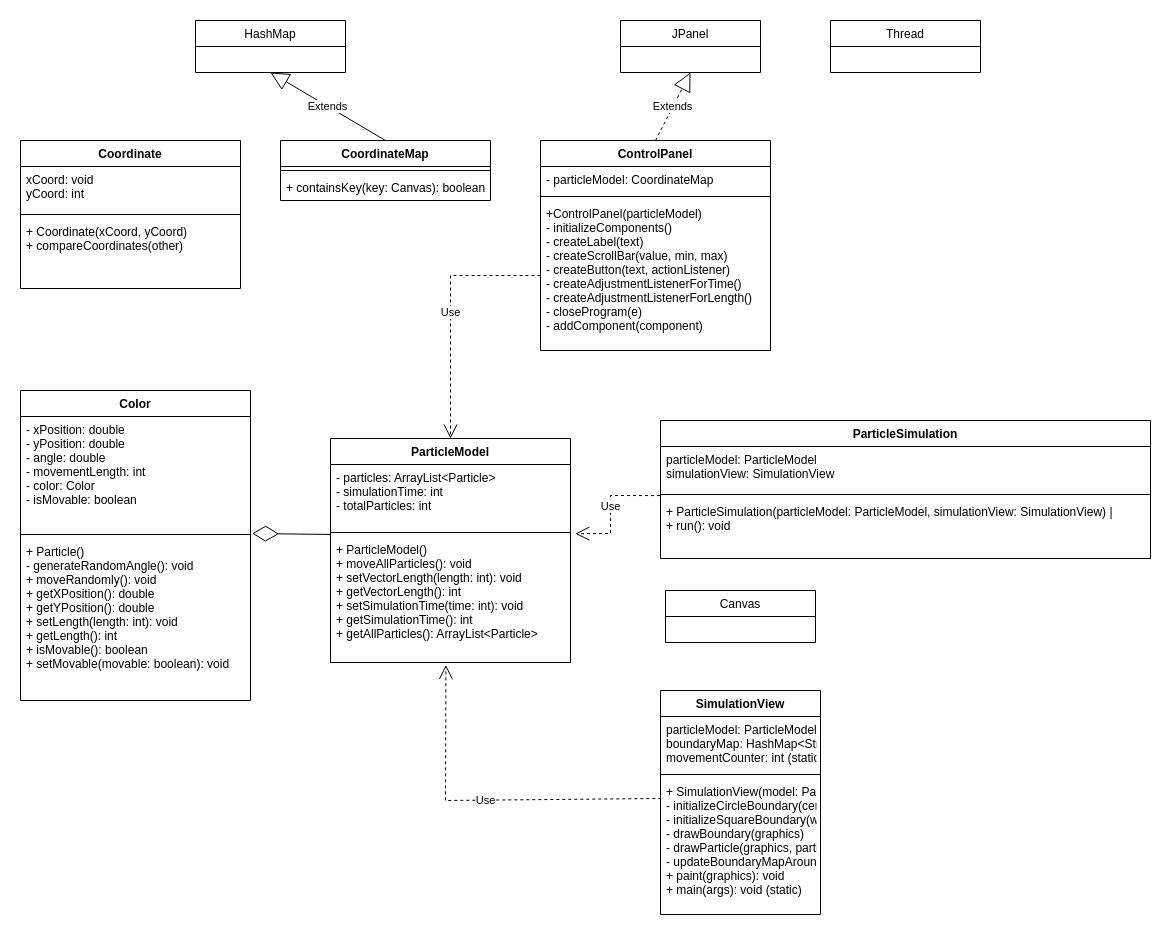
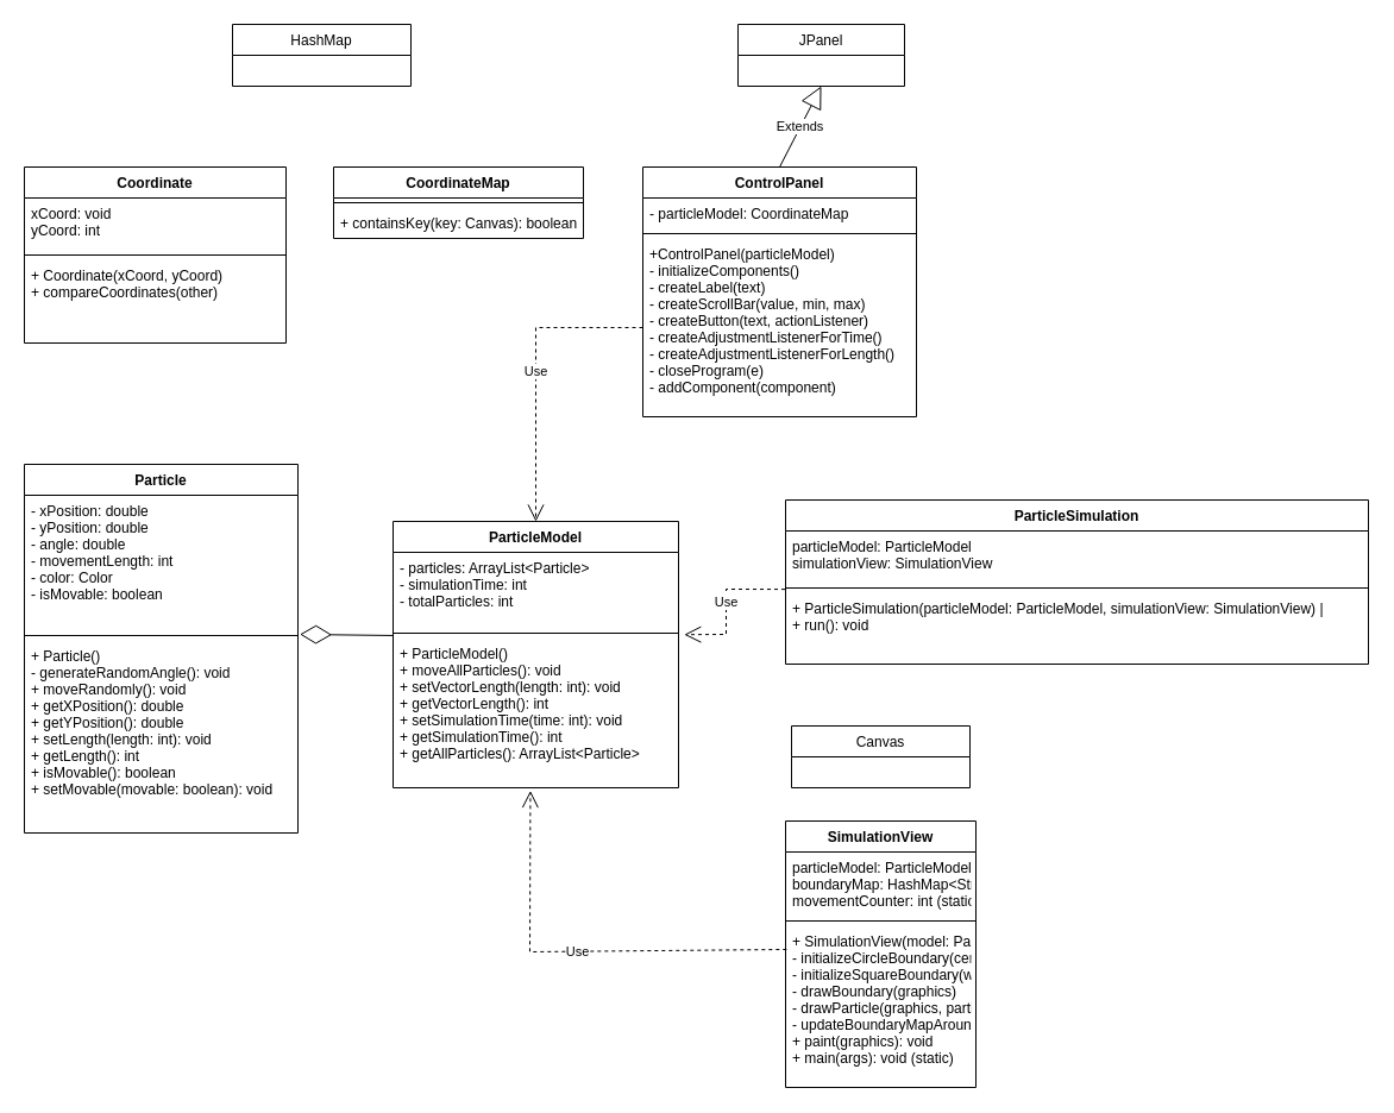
  <mxCell id="0" style=";html=1;" />
  <mxCell id="1" style=";html=1;" parent="0" />
  <mxCell id="2" value="ControlPanel" style="swimlane;fontStyle=1;align=center;verticalAlign=top;childLayout=stackLayout;horizontal=1;startSize=26;horizontalStack=0;resizeParent=1;resizeParentMax=0;resizeLast=0;collapsible=1;marginBottom=0;" vertex="1" parent="1"><mxGeometry x="540" y="140" width="230" height="210" as="geometry" /></mxCell>
  <mxCell id="3" value="- particleModel: CoordinateMap" style="text;strokeColor=none;fillColor=none;align=left;verticalAlign=top;spacingLeft=4;spacingRight=4;overflow=hidden;rotatable=0;points=[[0,0.5],[1,0.5]];portConstraint=eastwest;" vertex="1" parent="2"><mxGeometry y="26" width="230" height="26" as="geometry" /></mxCell>
  <mxCell id="4" value="" style="line;strokeWidth=1;fillColor=none;align=left;verticalAlign=middle;spacingTop=-1;spacingLeft=3;spacingRight=3;rotatable=0;labelPosition=right;points=[];portConstraint=eastwest;strokeColor=inherit;" vertex="1" parent="2"><mxGeometry y="52" width="230" height="8" as="geometry" /></mxCell>
  <mxCell id="5" value="+ControlPanel(particleModel)&#10;- initializeComponents()&#10;- createLabel(text)&#10;- createScrollBar(value, min, max)&#10;- createButton(text, actionListener)&#10;- createAdjustmentListenerForTime()&#10;- createAdjustmentListenerForLength()&#10;- closeProgram(e)&#10;- addComponent(component)" style="text;strokeColor=none;fillColor=none;align=left;verticalAlign=top;spacingLeft=4;spacingRight=4;overflow=hidden;rotatable=0;points=[[0,0.5],[1,0.5]];portConstraint=eastwest;" vertex="1" parent="2"><mxGeometry y="60" width="230" height="150" as="geometry" /></mxCell>
- <mxCell id="6" value="Extends" style="endArrow=block;endSize=16;endFill=0;html=1;rounded=0;exitX=0.5;exitY=0;exitDx=0;exitDy=0;entryX=0.5;entryY=1;entryDx=0;entryDy=0;dashed=1;" edge="1" parent="1" source="2" target="7"><mxGeometry width="160" relative="1" as="geometry"><mxPoint x="640" y="60" as="sourcePoint" /><mxPoint x="655" y="100" as="targetPoint" /></mxGeometry></mxCell>
+ <mxCell id="6" value="Extends" style="endArrow=block;endSize=16;endFill=0;html=1;rounded=0;exitX=0.5;exitY=0;exitDx=0;exitDy=0;entryX=0.5;entryY=1;entryDx=0;entryDy=0;" edge="1" parent="1" source="2" target="7"><mxGeometry width="160" relative="1" as="geometry"><mxPoint x="640" y="60" as="sourcePoint" /><mxPoint x="655" y="100" as="targetPoint" /></mxGeometry></mxCell>
  <mxCell id="7" value="JPanel" style="swimlane;fontStyle=0;childLayout=stackLayout;horizontal=1;startSize=26;fillColor=none;horizontalStack=0;resizeParent=1;resizeParentMax=0;resizeLast=0;collapsible=1;marginBottom=0;" vertex="1" parent="1"><mxGeometry x="620" y="20" width="140" height="52" as="geometry" /></mxCell>
  <mxCell id="8" value="Coordinate" style="swimlane;fontStyle=1;align=center;verticalAlign=top;childLayout=stackLayout;horizontal=1;startSize=26;horizontalStack=0;resizeParent=1;resizeParentMax=0;resizeLast=0;collapsible=1;marginBottom=0;" vertex="1" parent="1"><mxGeometry x="20" y="140" width="220" height="148" as="geometry" /></mxCell>
  <mxCell id="9" value="xCoord: void      &#10;yCoord: int   " style="text;strokeColor=none;fillColor=none;align=left;verticalAlign=top;spacingLeft=4;spacingRight=4;overflow=hidden;rotatable=0;points=[[0,0.5],[1,0.5]];portConstraint=eastwest;" vertex="1" parent="8"><mxGeometry y="26" width="220" height="44" as="geometry" /></mxCell>
  <mxCell id="10" value="" style="line;strokeWidth=1;fillColor=none;align=left;verticalAlign=middle;spacingTop=-1;spacingLeft=3;spacingRight=3;rotatable=0;labelPosition=right;points=[];portConstraint=eastwest;strokeColor=inherit;" vertex="1" parent="8"><mxGeometry y="70" width="220" height="8" as="geometry" /></mxCell>
  <mxCell id="11" value="+ Coordinate(xCoord, yCoord)&#10;+ compareCoordinates(other) " style="text;strokeColor=none;fillColor=none;align=left;verticalAlign=top;spacingLeft=4;spacingRight=4;overflow=hidden;rotatable=0;points=[[0,0.5],[1,0.5]];portConstraint=eastwest;" vertex="1" parent="8"><mxGeometry y="78" width="220" height="70" as="geometry" /></mxCell>
  <mxCell id="12" value="HashMap" style="swimlane;fontStyle=0;childLayout=stackLayout;horizontal=1;startSize=26;fillColor=none;horizontalStack=0;resizeParent=1;resizeParentMax=0;resizeLast=0;collapsible=1;marginBottom=0;" vertex="1" parent="1"><mxGeometry x="195" y="20" width="150" height="52" as="geometry" /></mxCell>
- <mxCell id="13" value="Extends" style="endArrow=block;endSize=16;endFill=0;html=1;rounded=0;entryX=0.5;entryY=1;entryDx=0;entryDy=0;exitX=0.5;exitY=0;exitDx=0;exitDy=0;" edge="1" parent="1" source="14" target="12"><mxGeometry width="160" relative="1" as="geometry"><mxPoint x="385" y="140" as="sourcePoint" /><mxPoint x="370" y="60" as="targetPoint" /></mxGeometry></mxCell>
  <mxCell id="14" value="CoordinateMap" style="swimlane;fontStyle=1;align=center;verticalAlign=top;childLayout=stackLayout;horizontal=1;startSize=26;horizontalStack=0;resizeParent=1;resizeParentMax=0;resizeLast=0;collapsible=1;marginBottom=0;" vertex="1" parent="1"><mxGeometry x="280" y="140" width="210" height="60" as="geometry" /></mxCell>
  <mxCell id="15" value="" style="line;strokeWidth=1;fillColor=none;align=left;verticalAlign=middle;spacingTop=-1;spacingLeft=3;spacingRight=3;rotatable=0;labelPosition=right;points=[];portConstraint=eastwest;strokeColor=inherit;" vertex="1" parent="14"><mxGeometry y="26" width="210" height="8" as="geometry" /></mxCell>
  <mxCell id="16" value="+ containsKey(key: Canvas): boolean" style="text;strokeColor=none;fillColor=none;align=left;verticalAlign=top;spacingLeft=4;spacingRight=4;overflow=hidden;rotatable=0;points=[[0,0.5],[1,0.5]];portConstraint=eastwest;" vertex="1" parent="14"><mxGeometry y="34" width="210" height="26" as="geometry" /></mxCell>
- <mxCell id="17" value="Color" style="swimlane;fontStyle=1;align=center;verticalAlign=top;childLayout=stackLayout;horizontal=1;startSize=26;horizontalStack=0;resizeParent=1;resizeParentMax=0;resizeLast=0;collapsible=1;marginBottom=0;" vertex="1" parent="1"><mxGeometry x="20" y="390" width="230" height="310" as="geometry" /></mxCell>
+ <mxCell id="17" value="Particle" style="swimlane;fontStyle=1;align=center;verticalAlign=top;childLayout=stackLayout;horizontal=1;startSize=26;horizontalStack=0;resizeParent=1;resizeParentMax=0;resizeLast=0;collapsible=1;marginBottom=0;" vertex="1" parent="1"><mxGeometry x="20" y="390" width="230" height="310" as="geometry" /></mxCell>
  <mxCell id="18" value="- xPosition: double &#10;- yPosition: double &#10;- angle: double     &#10;- movementLength: int &#10;- color: Color      &#10;- isMovable: boolean" style="text;strokeColor=none;fillColor=none;align=left;verticalAlign=top;spacingLeft=4;spacingRight=4;overflow=hidden;rotatable=0;points=[[0,0.5],[1,0.5]];portConstraint=eastwest;" vertex="1" parent="17"><mxGeometry y="26" width="230" height="114" as="geometry" /></mxCell>
  <mxCell id="19" value="" style="line;strokeWidth=1;fillColor=none;align=left;verticalAlign=middle;spacingTop=-1;spacingLeft=3;spacingRight=3;rotatable=0;labelPosition=right;points=[];portConstraint=eastwest;strokeColor=inherit;" vertex="1" parent="17"><mxGeometry y="140" width="230" height="8" as="geometry" /></mxCell>
  <mxCell id="20" value="+ Particle()&#10;- generateRandomAngle(): void&#10;+ moveRandomly(): void&#10;+ getXPosition(): double&#10;+ getYPosition(): double&#10;+ setLength(length: int): void&#10;+ getLength(): int&#10;+ isMovable(): boolean&#10;+ setMovable(movable: boolean): void" style="text;strokeColor=none;fillColor=none;align=left;verticalAlign=top;spacingLeft=4;spacingRight=4;overflow=hidden;rotatable=0;points=[[0,0.5],[1,0.5]];portConstraint=eastwest;" vertex="1" parent="17"><mxGeometry y="148" width="230" height="162" as="geometry" /></mxCell>
  <mxCell id="21" value="ParticleModel" style="swimlane;fontStyle=1;align=center;verticalAlign=top;childLayout=stackLayout;horizontal=1;startSize=26;horizontalStack=0;resizeParent=1;resizeParentMax=0;resizeLast=0;collapsible=1;marginBottom=0;" vertex="1" parent="1"><mxGeometry x="330" y="438" width="240" height="224" as="geometry" /></mxCell>
  <mxCell id="22" value="- particles: ArrayList&lt;Particle&gt;&#10;- simulationTime: int            &#10;- totalParticles: int" style="text;strokeColor=none;fillColor=none;align=left;verticalAlign=top;spacingLeft=4;spacingRight=4;overflow=hidden;rotatable=0;points=[[0,0.5],[1,0.5]];portConstraint=eastwest;" vertex="1" parent="21"><mxGeometry y="26" width="240" height="64" as="geometry" /></mxCell>
  <mxCell id="23" value="" style="line;strokeWidth=1;fillColor=none;align=left;verticalAlign=middle;spacingTop=-1;spacingLeft=3;spacingRight=3;rotatable=0;labelPosition=right;points=[];portConstraint=eastwest;strokeColor=inherit;" vertex="1" parent="21"><mxGeometry y="90" width="240" height="8" as="geometry" /></mxCell>
  <mxCell id="24" value="+ ParticleModel()&#10;+ moveAllParticles(): void&#10;+ setVectorLength(length: int): void&#10;+ getVectorLength(): int&#10;+ setSimulationTime(time: int): void&#10;+ getSimulationTime(): int&#10;+ getAllParticles(): ArrayList&lt;Particle&gt;" style="text;strokeColor=none;fillColor=none;align=left;verticalAlign=top;spacingLeft=4;spacingRight=4;overflow=hidden;rotatable=0;points=[[0,0.5],[1,0.5]];portConstraint=eastwest;" vertex="1" parent="21"><mxGeometry y="98" width="240" height="126" as="geometry" /></mxCell>
- <mxCell id="25" value="Thread" style="swimlane;fontStyle=0;childLayout=stackLayout;horizontal=1;startSize=26;fillColor=none;horizontalStack=0;resizeParent=1;resizeParentMax=0;resizeLast=0;collapsible=1;marginBottom=0;" vertex="1" parent="1"><mxGeometry x="830" y="20" width="150" height="52" as="geometry" /></mxCell>
  <mxCell id="26" value="ParticleSimulation" style="swimlane;fontStyle=1;align=center;verticalAlign=top;childLayout=stackLayout;horizontal=1;startSize=26;horizontalStack=0;resizeParent=1;resizeParentMax=0;resizeLast=0;collapsible=1;marginBottom=0;" vertex="1" parent="1"><mxGeometry x="660" y="420" width="490" height="138" as="geometry" /></mxCell>
  <mxCell id="27" value="particleModel: ParticleModel&#10;simulationView: SimulationView" style="text;strokeColor=none;fillColor=none;align=left;verticalAlign=top;spacingLeft=4;spacingRight=4;overflow=hidden;rotatable=0;points=[[0,0.5],[1,0.5]];portConstraint=eastwest;" vertex="1" parent="26"><mxGeometry y="26" width="490" height="44" as="geometry" /></mxCell>
  <mxCell id="28" value="" style="line;strokeWidth=1;fillColor=none;align=left;verticalAlign=middle;spacingTop=-1;spacingLeft=3;spacingRight=3;rotatable=0;labelPosition=right;points=[];portConstraint=eastwest;strokeColor=inherit;" vertex="1" parent="26"><mxGeometry y="70" width="490" height="8" as="geometry" /></mxCell>
  <mxCell id="29" value="+ ParticleSimulation(particleModel: ParticleModel, simulationView: SimulationView) |&#10;+ run(): void" style="text;strokeColor=none;fillColor=none;align=left;verticalAlign=top;spacingLeft=4;spacingRight=4;overflow=hidden;rotatable=0;points=[[0,0.5],[1,0.5]];portConstraint=eastwest;" vertex="1" parent="26"><mxGeometry y="78" width="490" height="60" as="geometry" /></mxCell>
- <mxCell id="30" value="Canvas" style="swimlane;fontStyle=0;childLayout=stackLayout;horizontal=1;startSize=26;fillColor=none;horizontalStack=0;resizeParent=1;resizeParentMax=0;resizeLast=0;collapsible=1;marginBottom=0;" vertex="1" parent="1"><mxGeometry x="665" y="590" width="150" height="52" as="geometry" /></mxCell>
+ <mxCell id="30" value="Canvas" style="swimlane;fontStyle=0;childLayout=stackLayout;horizontal=1;startSize=26;fillColor=none;horizontalStack=0;resizeParent=1;resizeParentMax=0;resizeLast=0;collapsible=1;marginBottom=0;" vertex="1" parent="1"><mxGeometry x="665" y="610" width="150" height="52" as="geometry" /></mxCell>
  <mxCell id="31" value="SimulationView" style="swimlane;fontStyle=1;align=center;verticalAlign=top;childLayout=stackLayout;horizontal=1;startSize=26;horizontalStack=0;resizeParent=1;resizeParentMax=0;resizeLast=0;collapsible=1;marginBottom=0;" vertex="1" parent="1"><mxGeometry x="660" y="690" width="160" height="224" as="geometry" /></mxCell>
  <mxCell id="32" value="particleModel: ParticleModel&#10;boundaryMap: HashMap&lt;String, Integer&gt;&#10;movementCounter: int (static)" style="text;strokeColor=none;fillColor=none;align=left;verticalAlign=top;spacingLeft=4;spacingRight=4;overflow=hidden;rotatable=0;points=[[0,0.5],[1,0.5]];portConstraint=eastwest;" vertex="1" parent="31"><mxGeometry y="26" width="160" height="54" as="geometry" /></mxCell>
  <mxCell id="33" value="" style="line;strokeWidth=1;fillColor=none;align=left;verticalAlign=middle;spacingTop=-1;spacingLeft=3;spacingRight=3;rotatable=0;labelPosition=right;points=[];portConstraint=eastwest;strokeColor=inherit;" vertex="1" parent="31"><mxGeometry y="80" width="160" height="8" as="geometry" /></mxCell>
  <mxCell id="34" value="+ SimulationView(model: ParticleModel)&#10;- initializeCircleBoundary(centerX, centerY, radius)&#10;- initializeSquareBoundary(width, height)&#10;- drawBoundary(graphics)&#10;- drawParticle(graphics, particle)&#10;- updateBoundaryMapAround(x, y)&#10;+ paint(graphics): void&#10;+ main(args): void (static)" style="text;strokeColor=none;fillColor=none;align=left;verticalAlign=top;spacingLeft=4;spacingRight=4;overflow=hidden;rotatable=0;points=[[0,0.5],[1,0.5]];portConstraint=eastwest;" vertex="1" parent="31"><mxGeometry y="88" width="160" height="136" as="geometry" /></mxCell>
  <mxCell id="35" value="Use" style="endArrow=open;endSize=12;dashed=1;html=1;rounded=0;entryX=0.5;entryY=0;entryDx=0;entryDy=0;exitX=0;exitY=0.5;exitDx=0;exitDy=0;" edge="1" parent="1" source="5" target="21"><mxGeometry width="160" relative="1" as="geometry"><mxPoint x="490" y="400" as="sourcePoint" /><mxPoint x="410" y="890" as="targetPoint" /><Array as="points"><mxPoint x="450" y="275" /></Array></mxGeometry></mxCell>
  <mxCell id="36" value="" style="endArrow=diamondThin;endFill=0;endSize=24;html=1;rounded=0;exitX=-0.002;exitY=-0.016;exitDx=0;exitDy=0;exitPerimeter=0;entryX=1.007;entryY=1.026;entryDx=0;entryDy=0;entryPerimeter=0;" edge="1" parent="1" source="24" target="18"><mxGeometry width="160" relative="1" as="geometry"><mxPoint x="320" y="740" as="sourcePoint" /><mxPoint x="480" y="740" as="targetPoint" /></mxGeometry></mxCell>
  <mxCell id="37" value="Use" style="endArrow=open;endSize=12;dashed=1;html=1;rounded=0;entryX=1.02;entryY=-0.022;entryDx=0;entryDy=0;entryPerimeter=0;exitX=-0.001;exitY=1.116;exitDx=0;exitDy=0;exitPerimeter=0;" edge="1" parent="1" source="27" target="24"><mxGeometry width="160" relative="1" as="geometry"><mxPoint x="630" y="577" as="sourcePoint" /><mxPoint x="632.52" y="664.7" as="targetPoint" /><Array as="points"><mxPoint x="610" y="495" /><mxPoint x="610" y="533" /></Array></mxGeometry></mxCell>
  <mxCell id="38" value="Use" style="endArrow=open;endSize=12;dashed=1;html=1;rounded=0;entryX=0.481;entryY=1.02;entryDx=0;entryDy=0;exitX=0.005;exitY=0.147;exitDx=0;exitDy=0;exitPerimeter=0;entryPerimeter=0;" edge="1" parent="1" source="34" target="24"><mxGeometry width="160" relative="1" as="geometry"><mxPoint x="504.61" y="810.75" as="sourcePoint" /><mxPoint x="420" y="813.25" as="targetPoint" /><Array as="points"><mxPoint x="445" y="800" /></Array></mxGeometry></mxCell>
